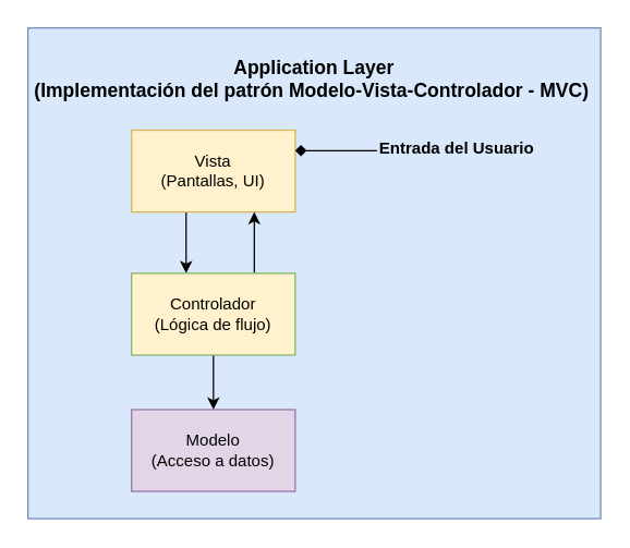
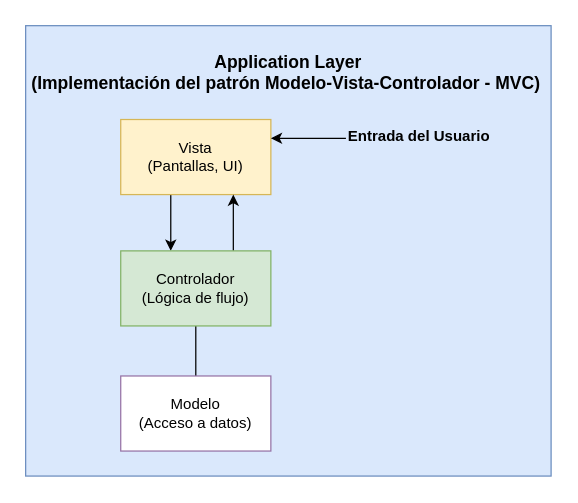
  <mxCell id="0" />
  <mxCell id="1" parent="0" />
  <mxCell id="2" value="&lt;div style=&quot;padding-top: 0px;&quot;&gt;&lt;div&gt;&lt;br&gt;&lt;/div&gt;&lt;div&gt;&lt;span style=&quot;background-color: transparent; color: light-dark(rgb(0, 0, 0), rgb(255, 255, 255));&quot;&gt;&lt;font style=&quot;font-size: 14px;&quot;&gt;&lt;b&gt;Application Layer&lt;/b&gt;&lt;/font&gt;&lt;/span&gt;&lt;/div&gt;&lt;div&gt;&lt;font style=&quot;font-size: 14px;&quot;&gt;&lt;b&gt;&lt;span style=&quot;background-color: transparent; color: light-dark(rgb(0, 0, 0), rgb(255, 255, 255));&quot;&gt;(Implementación del patrón&amp;nbsp;&lt;/span&gt;&lt;span style=&quot;background-color: transparent;&quot;&gt;Modelo-Vista-&lt;/span&gt;&lt;span style=&quot;background-color: transparent;&quot;&gt;Controlador - MVC&lt;/span&gt;&lt;/b&gt;&lt;/font&gt;&lt;span style=&quot;background-color: transparent; color: light-dark(rgb(0, 0, 0), rgb(255, 255, 255));&quot;&gt;&lt;font style=&quot;font-size: 14px;&quot;&gt;&lt;b&gt;)&lt;/b&gt;&lt;/font&gt;&amp;nbsp;&lt;/span&gt;&lt;/div&gt;&lt;/div&gt;" style="rounded=0;whiteSpace=wrap;html=1;verticalAlign=top;fillColor=#dae8fc;strokeColor=#6c8ebf;" vertex="1" parent="1"><mxGeometry x="20" y="20" width="420" height="360" as="geometry" /></mxCell>
  <mxCell id="3" value="" style="edgeStyle=orthogonalEdgeStyle;rounded=0;orthogonalLoop=1;jettySize=auto;html=1;" edge="1" parent="1" source="4" target="9"><mxGeometry relative="1" as="geometry"><Array as="points"><mxPoint x="136" y="170" /><mxPoint x="136" y="170" /></Array></mxGeometry></mxCell>
  <mxCell id="4" value="&lt;div&gt;Vista&lt;/div&gt;&lt;div&gt;&lt;span style=&quot;background-color: transparent; color: light-dark(rgb(0, 0, 0), rgb(255, 255, 255));&quot;&gt;(Pantallas, UI)&lt;/span&gt;&lt;/div&gt;" style="rounded=0;whiteSpace=wrap;html=1;fillColor=#fff2cc;strokeColor=#d6b656;" vertex="1" parent="1"><mxGeometry x="96" y="95" width="120" height="60" as="geometry" /></mxCell>
- <mxCell id="5" value="" style="edgeStyle=orthogonalEdgeStyle;rounded=0;orthogonalLoop=1;jettySize=auto;html=1;entryX=1;entryY=0.25;entryDx=0;entryDy=0;endArrow=diamond;" edge="1" parent="1" source="6" target="4"><mxGeometry relative="1" as="geometry" /></mxCell>
+ <mxCell id="5" value="" style="edgeStyle=orthogonalEdgeStyle;rounded=0;orthogonalLoop=1;jettySize=auto;html=1;entryX=1;entryY=0.25;entryDx=0;entryDy=0;" edge="1" parent="1" source="6" target="4"><mxGeometry relative="1" as="geometry" /></mxCell>
  <mxCell id="6" value="&lt;h1 style=&quot;margin-top: 0px;&quot;&gt;Entrada del Usuario&lt;/h1&gt;" style="text;html=1;whiteSpace=wrap;overflow=hidden;rounded=0;fontSize=6;" vertex="1" parent="1"><mxGeometry x="276" y="95" width="160" height="30" as="geometry" /></mxCell>
  <mxCell id="7" style="edgeStyle=orthogonalEdgeStyle;rounded=0;orthogonalLoop=1;jettySize=auto;html=1;exitX=0.75;exitY=0;exitDx=0;exitDy=0;entryX=0.75;entryY=1;entryDx=0;entryDy=0;" edge="1" parent="1" source="9" target="4"><mxGeometry relative="1" as="geometry" /></mxCell>
- <mxCell id="8" style="edgeStyle=orthogonalEdgeStyle;rounded=0;orthogonalLoop=1;jettySize=auto;html=1;" edge="1" parent="1" source="9" target="10"><mxGeometry relative="1" as="geometry" /></mxCell>
- <mxCell id="9" value="&lt;div&gt;Controlador&lt;/div&gt;&lt;div&gt;&lt;span style=&quot;background-color: transparent; color: light-dark(rgb(0, 0, 0), rgb(255, 255, 255));&quot;&gt;(Lógica de flujo)&lt;/span&gt;&lt;/div&gt;" style="rounded=0;whiteSpace=wrap;html=1;fillColor=#fff2cc;strokeColor=#82b366;" vertex="1" parent="1"><mxGeometry x="96" y="200" width="120" height="60" as="geometry" /></mxCell>
- <mxCell id="10" value="&lt;div&gt;Modelo&lt;/div&gt;&lt;div&gt;&lt;span style=&quot;background-color: transparent; color: light-dark(rgb(0, 0, 0), rgb(255, 255, 255));&quot;&gt;(Acceso a datos)&lt;/span&gt;&lt;/div&gt;" style="rounded=0;whiteSpace=wrap;html=1;fillColor=#e1d5e7;strokeColor=#9673a6;" vertex="1" parent="1"><mxGeometry x="96" y="300" width="120" height="60" as="geometry" /></mxCell>
+ <mxCell id="8" style="edgeStyle=orthogonalEdgeStyle;rounded=0;orthogonalLoop=1;jettySize=auto;html=1;endArrow=none;" edge="1" parent="1" source="9" target="10"><mxGeometry relative="1" as="geometry" /></mxCell>
+ <mxCell id="9" value="&lt;div&gt;Controlador&lt;/div&gt;&lt;div&gt;&lt;span style=&quot;background-color: transparent; color: light-dark(rgb(0, 0, 0), rgb(255, 255, 255));&quot;&gt;(Lógica de flujo)&lt;/span&gt;&lt;/div&gt;" style="rounded=0;whiteSpace=wrap;html=1;fillColor=#d5e8d4;strokeColor=#82b366;" vertex="1" parent="1"><mxGeometry x="96" y="200" width="120" height="60" as="geometry" /></mxCell>
+ <mxCell id="10" value="&lt;div&gt;Modelo&lt;/div&gt;&lt;div&gt;&lt;span style=&quot;background-color: transparent; color: light-dark(rgb(0, 0, 0), rgb(255, 255, 255));&quot;&gt;(Acceso a datos)&lt;/span&gt;&lt;/div&gt;" style="rounded=0;whiteSpace=wrap;html=1;fillColor=#ffffff;strokeColor=#9673a6;" vertex="1" parent="1"><mxGeometry x="96" y="300" width="120" height="60" as="geometry" /></mxCell>
